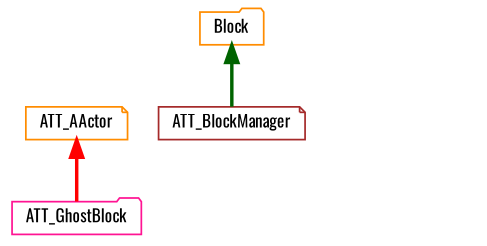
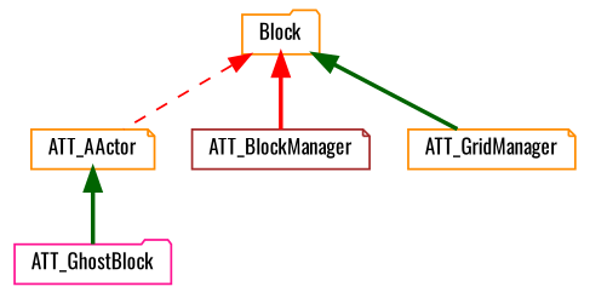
  digraph {
    fontname=Oswald
    rankdir=TB
    node [color=darkorange fillcolor=white fontname=Oswald fontsize=10 shape=note style=filled]
    edge [color=red dir=back fontname=Oswald fontsize=10 labelfontname=Helvetica labelfontsize=10 style=bold]
    n1 [height=0.2 label=Block shape=folder width=0.4]
    n2 [height=0.2 label=ATT_AActor width=0.4]
    n3 [color=brown height=0.2 label=ATT_BlockManager width=0.4]
+   n4 [height=0.2 label=ATT_GridManager width=0.4]
    n5 [color=deeppink height=0.2 label=ATT_GhostBlock shape=folder width=0.4]
-   n1 -> n3 [color=darkgreen]
-   n2 -> n5
+   n1 -> n2 [style=dashed]
+   n1 -> n3
+   n1 -> n4 [color=darkgreen]
+   n2 -> n5 [color=darkgreen]
  }
